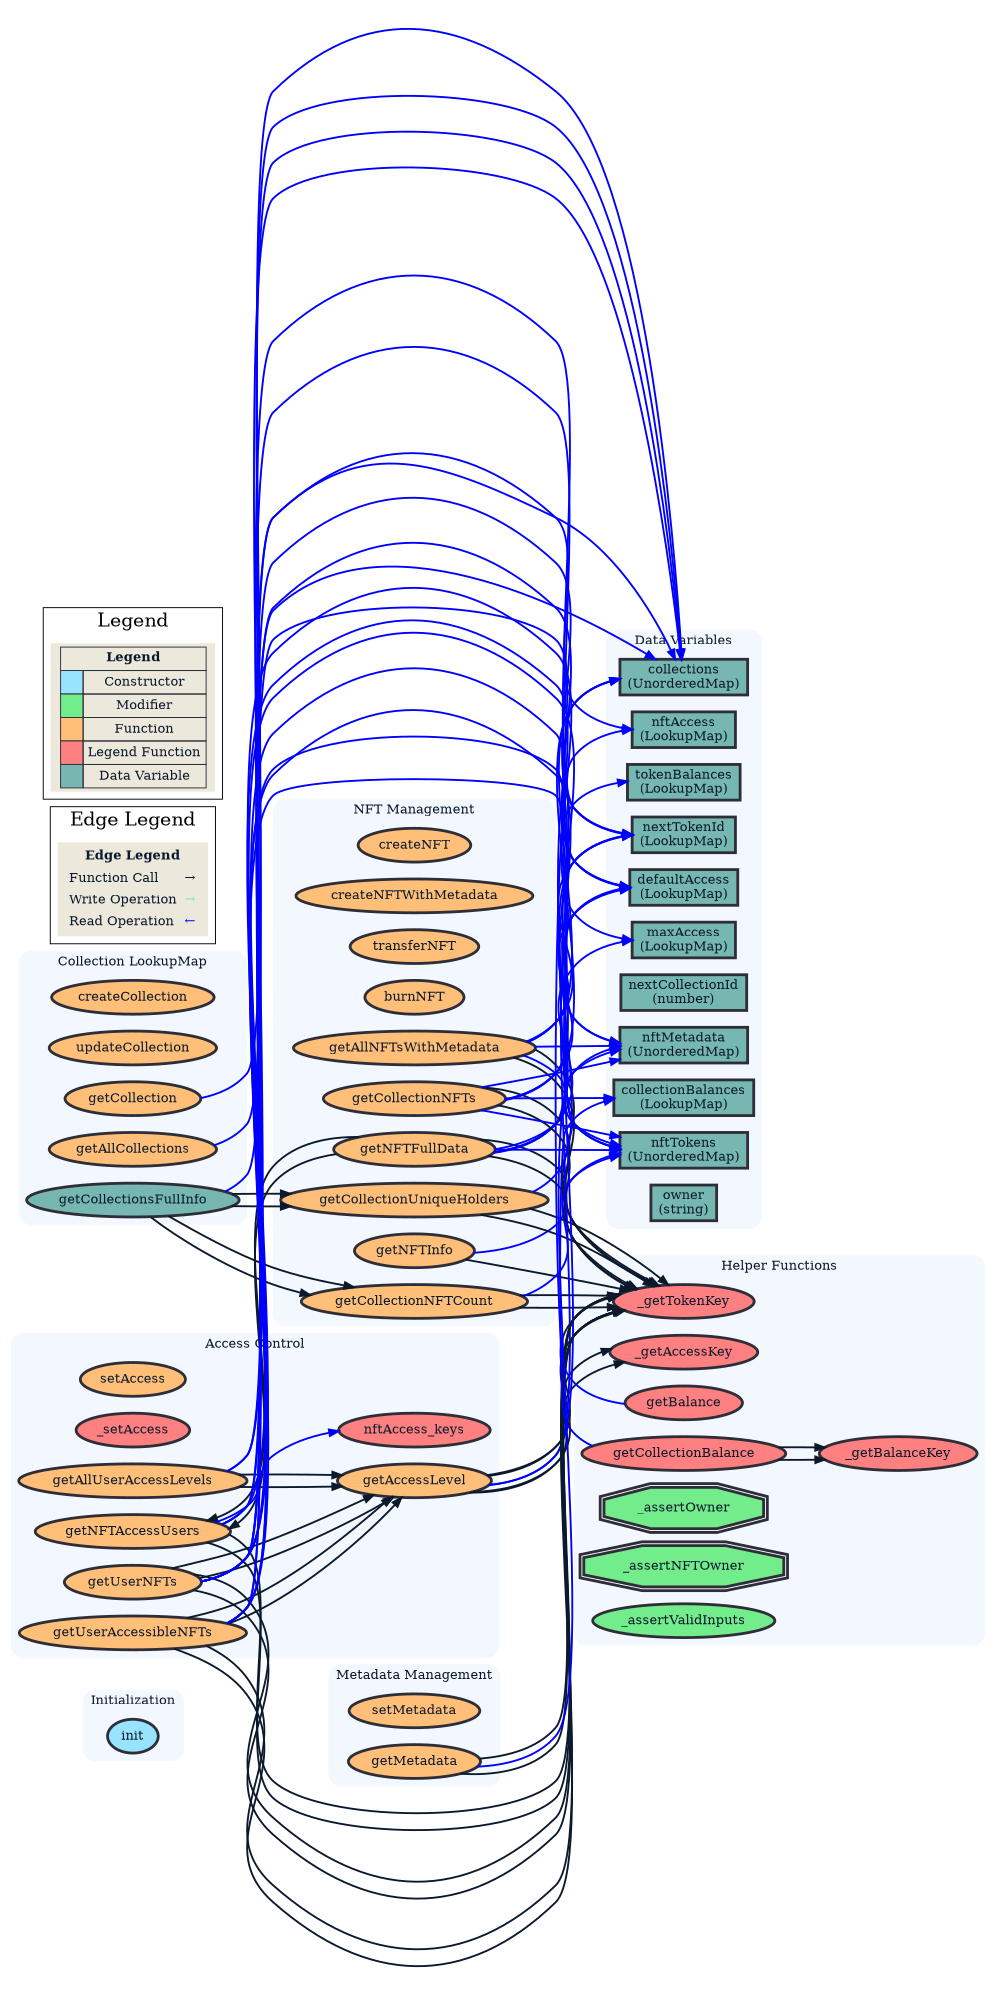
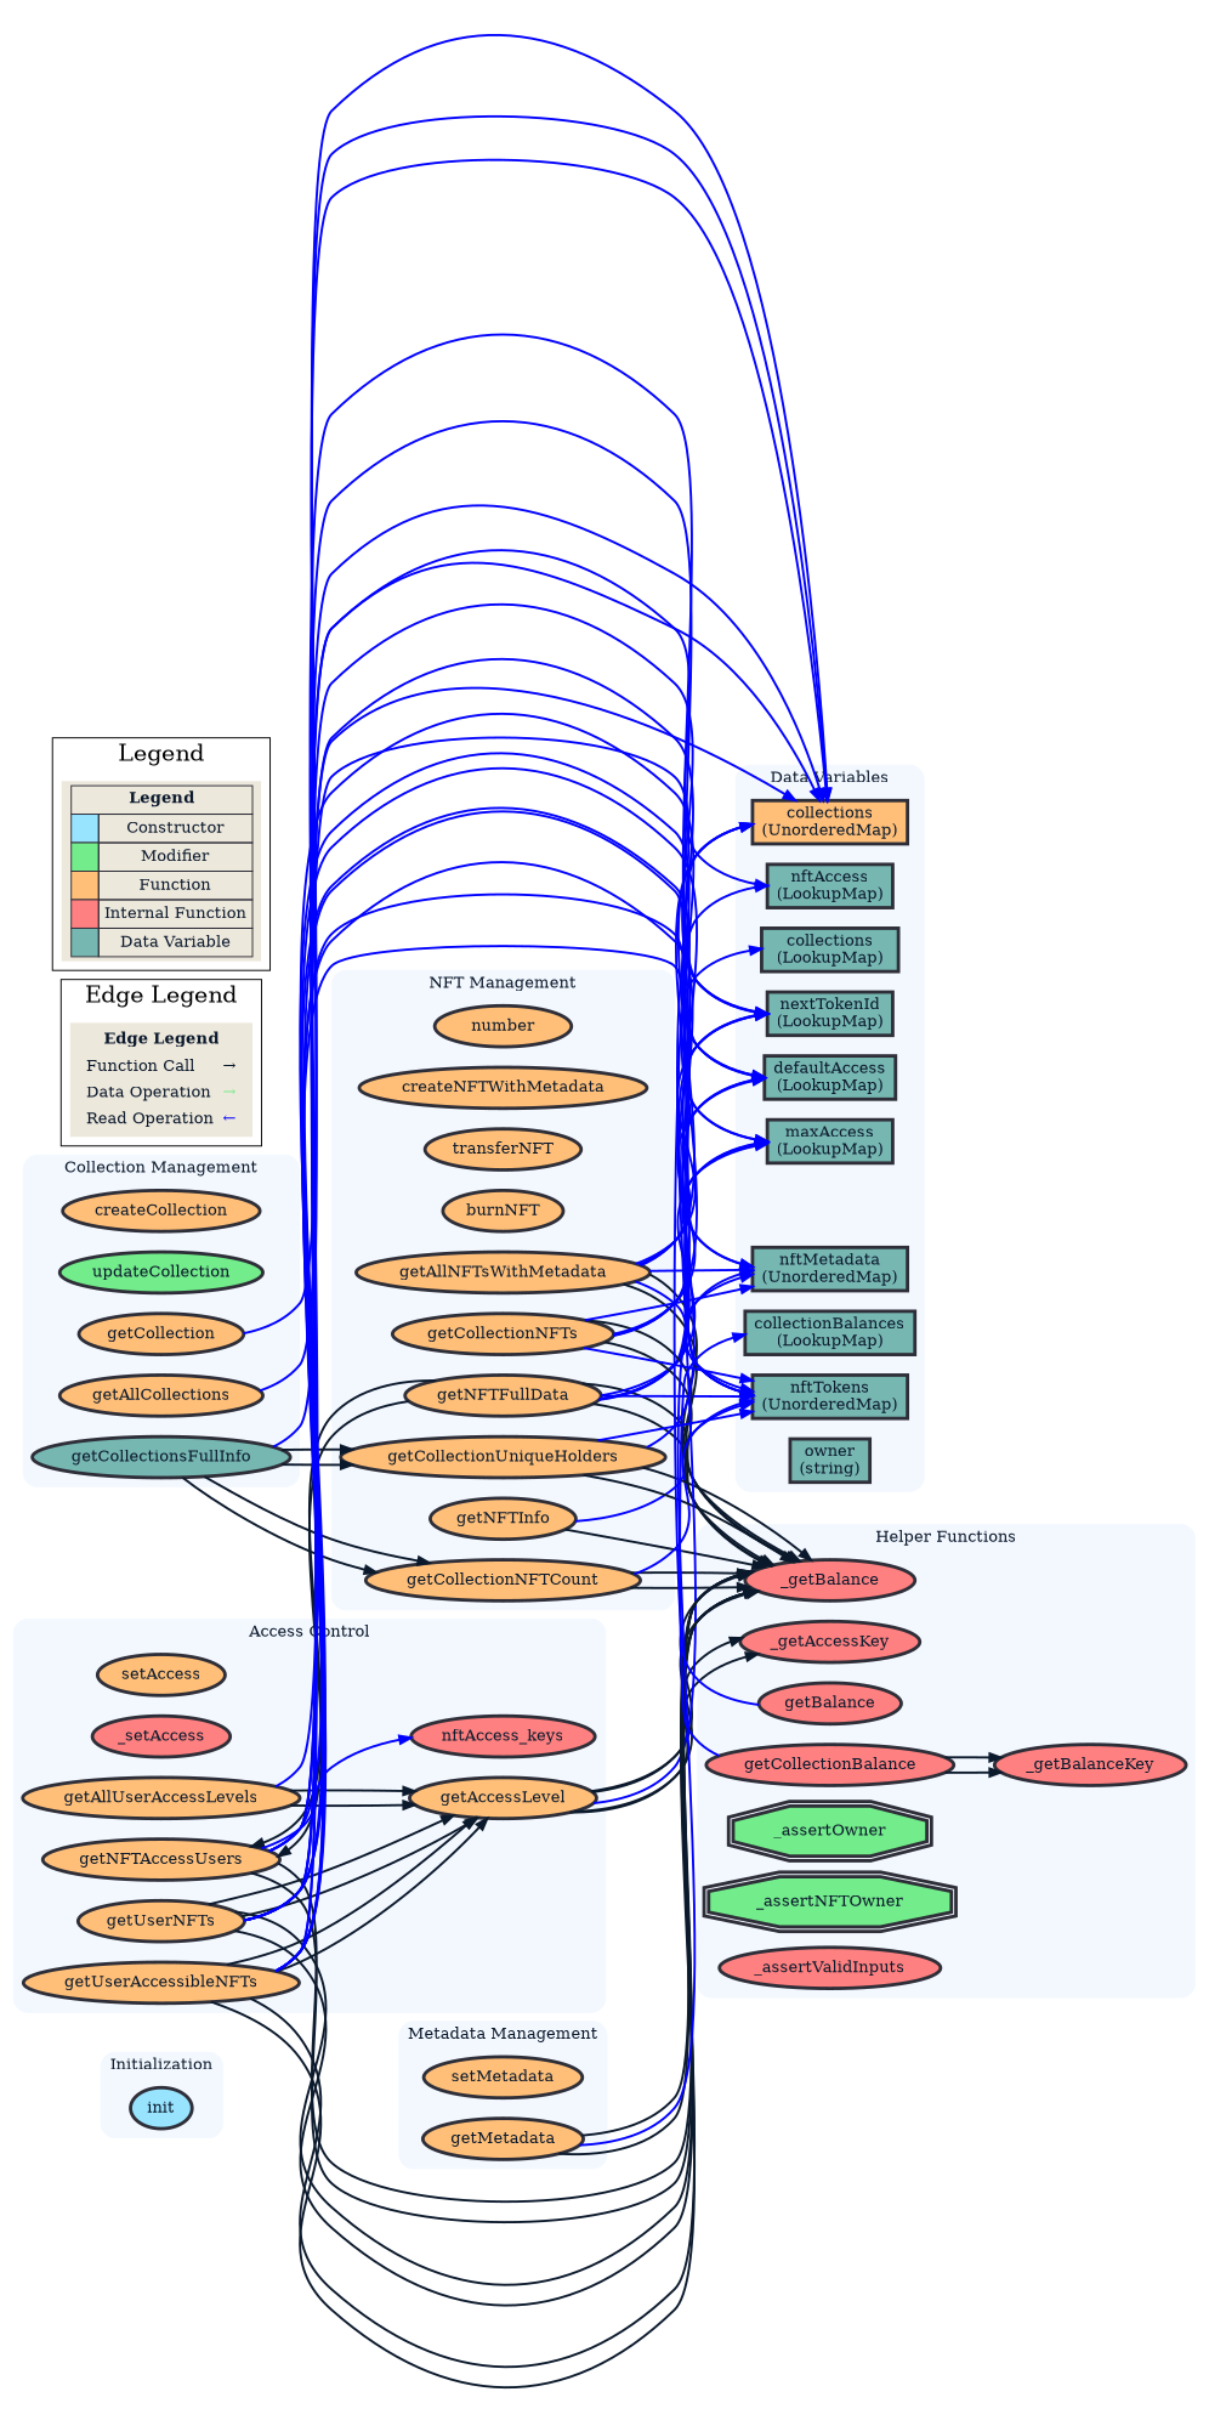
  digraph {
    bgcolor=white
    compound=true
    rankdir=LR
    node [color="#2E2E38" fillcolor="#FFBF78" fontcolor="#0B192C" penwidth=3 style=filled]
    edge [color=blue fontcolor="#0B192C" fontname=Helvetica penwidth=2]
    n1 [fillcolor="#98E4FF" label=init]
    n2 [label=createCollection]
-   n3 [label=updateCollection]
+   n3 [fillcolor="#73EC8B" label=updateCollection]
    n4 [label=getCollection]
    n5 [label=getAllCollections]
    n6 [fillcolor="#76B7B2" label=getCollectionsFullInfo]
-   n7 [label=createNFT]
+   n7 [label=number]
    n8 [label=createNFTWithMetadata]
    n9 [label=transferNFT]
    n10 [label=burnNFT]
    n11 [label=getNFTInfo]
    n12 [label=getAllNFTsWithMetadata]
    n13 [label=getNFTFullData]
    n14 [label=getCollectionNFTs]
    n15 [label=getCollectionNFTCount]
    n16 [label=getCollectionUniqueHolders]
    n17 [label=setAccess]
    n18 [fillcolor="#FF8080" label=_setAccess]
    n19 [label=getAccessLevel]
    n20 [label=getAllUserAccessLevels]
    n21 [label=getNFTAccessUsers]
    n22 [label=getUserNFTs]
    n23 [label=getUserAccessibleNFTs]
    n24 [fillcolor="#FF8080" label=nftAccess_keys]
    n25 [label=setMetadata]
    n26 [label=getMetadata]
-   n27 [fillcolor="#FF8080" label=_getTokenKey]
+   n27 [fillcolor="#FF8080" label=_getBalance]
    n28 [fillcolor="#FF8080" label=_getAccessKey]
    n29 [fillcolor="#FF8080" label=_getBalanceKey]
    n30 [fillcolor="#FF8080" label=getBalance]
    n31 [fillcolor="#FF8080" label=getCollectionBalance]
    n32 [fillcolor="#73EC8B" label=_assertOwner shape=doubleoctagon]
    n33 [fillcolor="#73EC8B" label=_assertNFTOwner shape=doubleoctagon]
-   n34 [fillcolor="#73EC8B" label=_assertValidInputs]
+   n34 [fillcolor="#FF8080" label=_assertValidInputs]
    n35 [fillcolor="#76B7B2" label="nftTokens\n(UnorderedMap)" shape=rectangle]
    n36 [fillcolor="#76B7B2" label="nftMetadata\n(UnorderedMap)" shape=rectangle]
-   n37 [fillcolor="#76B7B2" label="tokenBalances\n(LookupMap)" shape=rectangle]
+   n37 [fillcolor="#76B7B2" label="collections\n(LookupMap)" shape=rectangle]
    n38 [fillcolor="#76B7B2" label="collectionBalances\n(LookupMap)" shape=rectangle]
-   n39 [fillcolor="#76B7B2" label="collections\n(UnorderedMap)" shape=rectangle]
+   n39 [label="collections\n(UnorderedMap)" shape=rectangle]
    n40 [fillcolor="#76B7B2" label="nextTokenId\n(LookupMap)" shape=rectangle]
-   n41 [fillcolor="#76B7B2" label="nextCollectionId\n(number)" shape=rectangle]
    n42 [fillcolor="#76B7B2" label="nftAccess\n(LookupMap)" shape=rectangle]
    n43 [fillcolor="#76B7B2" label="defaultAccess\n(LookupMap)" shape=rectangle]
    n44 [fillcolor="#76B7B2" label="maxAccess\n(LookupMap)" shape=rectangle]
    n45 [fillcolor="#76B7B2" label="owner\n(string)" shape=rectangle]
-   n46 [fillcolor="#EDE8DC" label=<       <TABLE BORDER="0" CELLBORDER="0" CELLSPACING="0" CELLPADDING="4">         <TR><TD COLSPAN="2"><B>Edge Legend</B></TD></TR>         <TR>           <TD ALIGN="LEFT">Function Call</TD>           <TD><FONT COLOR="#0B192C">&#8594;</FONT></TD>         </TR>         <TR>           <TD ALIGN="LEFT">Write Operation</TD>           <TD><FONT COLOR="#73EC8B">&#8594;</FONT></TD>         </TR>         <TR>           <TD ALIGN="LEFT">Read Operation</TD>           <TD><FONT COLOR="blue">&#8592;</FONT></TD>         </TR>       </TABLE>     > shape=plaintext]
-   n47 [fillcolor="#EDE8DC" label=<       <TABLE BORDER="0" CELLBORDER="1" CELLSPACING="0" CELLPADDING="4">         <TR><TD COLSPAN="2"><B>Legend</B></TD></TR>         <TR>           <TD BGCOLOR="#98E4FF">&nbsp;&nbsp;&nbsp;</TD>           <TD>Constructor</TD>         </TR>         <TR>           <TD BGCOLOR="#73EC8B">&nbsp;&nbsp;&nbsp;</TD>           <TD>Modifier</TD>         </TR>         <TR>           <TD BGCOLOR="#FFBF78">&nbsp;&nbsp;&nbsp;</TD>           <TD>Function</TD>         </TR>         <TR>           <TD BGCOLOR="#FF8080">&nbsp;&nbsp;&nbsp;</TD>           <TD>Legend Function</TD>         </TR>         <TR>           <TD BGCOLOR="#76B7B2">&nbsp;&nbsp;&nbsp;</TD>           <TD>Data Variable</TD>         </TR>       </TABLE>     > shape=plaintext]
+   n46 [fillcolor="#EDE8DC" label=<       <TABLE BORDER="0" CELLBORDER="0" CELLSPACING="0" CELLPADDING="4">         <TR><TD COLSPAN="2"><B>Edge Legend</B></TD></TR>         <TR>           <TD ALIGN="LEFT">Function Call</TD>           <TD><FONT COLOR="#0B192C">&#8594;</FONT></TD>         </TR>         <TR>           <TD ALIGN="LEFT">Data Operation</TD>           <TD><FONT COLOR="#73EC8B">&#8594;</FONT></TD>         </TR>         <TR>           <TD ALIGN="LEFT">Read Operation</TD>           <TD><FONT COLOR="blue">&#8592;</FONT></TD>         </TR>       </TABLE>     > shape=plaintext]
+   n47 [fillcolor="#EDE8DC" label=<       <TABLE BORDER="0" CELLBORDER="1" CELLSPACING="0" CELLPADDING="4">         <TR><TD COLSPAN="2"><B>Legend</B></TD></TR>         <TR>           <TD BGCOLOR="#98E4FF">&nbsp;&nbsp;&nbsp;</TD>           <TD>Constructor</TD>         </TR>         <TR>           <TD BGCOLOR="#73EC8B">&nbsp;&nbsp;&nbsp;</TD>           <TD>Modifier</TD>         </TR>         <TR>           <TD BGCOLOR="#FFBF78">&nbsp;&nbsp;&nbsp;</TD>           <TD>Function</TD>         </TR>         <TR>           <TD BGCOLOR="#FF8080">&nbsp;&nbsp;&nbsp;</TD>           <TD>Internal Function</TD>         </TR>         <TR>           <TD BGCOLOR="#76B7B2">&nbsp;&nbsp;&nbsp;</TD>           <TD>Data Variable</TD>         </TR>       </TABLE>     > shape=plaintext]
    subgraph cluster_1 {
      bgcolor="#F3F8FF"
      color="#F3F8FF"
      fontcolor="#0B192C"
      label=Initialization
      style=rounded
      n1
    }
    subgraph cluster_2 {
      bgcolor="#F3F8FF"
      color="#F3F8FF"
      fontcolor="#0B192C"
-     label="Collection LookupMap"
+     label="Collection Management"
      style=rounded
      n2
      n3
      n4
      n5
      n6
    }
    subgraph cluster_3 {
      fontsize=20
      label=Legend
      n47
    }
    subgraph cluster_4 {
      bgcolor="#F3F8FF"
      color="#F3F8FF"
      fontcolor="#0B192C"
      label="NFT Management"
      style=rounded
      n7
      n8
      n9
      n10
      n11
      n12
      n13
      n14
      n15
      n16
    }
    subgraph cluster_5 {
      bgcolor="#F3F8FF"
      color="#F3F8FF"
      fontcolor="#0B192C"
      label="Access Control"
      style=rounded
      n17
      n18
      n19
      n20
      n21
      n22
      n23
      n24
    }
    subgraph cluster_6 {
      bgcolor="#F3F8FF"
      color="#F3F8FF"
      fontcolor="#0B192C"
      label="Metadata Management"
      style=rounded
      n25
      n26
    }
    subgraph cluster_7 {
      bgcolor="#F3F8FF"
      color="#F3F8FF"
      fontcolor="#0B192C"
      label="Helper Functions"
      style=rounded
      n27
      n28
      n29
      n30
      n31
      n32
      n33
      n34
    }
    subgraph cluster_8 {
      bgcolor="#F3F8FF"
      color="#F3F8FF"
      fontcolor="#0B192C"
      label="Data Variables"
      style=rounded
      n35
      n36
      n37
      n38
      n39
      n40
-     n41
      n42
      n43
      n44
      n45
    }
    subgraph cluster_9 {
      fontsize=20
      label="Edge Legend"
      n46
    }
    n4 -> n39
    n5 -> n39
    n6 -> n15 [color="#0B192C"]
    n6 -> n15 [color="#0B192C"]
    n6 -> n16 [color="#0B192C"]
    n6 -> n16 [color="#0B192C"]
    n6 -> n39
    n11 -> n27 [color="#0B192C"]
    n11 -> n35
    n12 -> n27 [color="#0B192C"]
    n12 -> n27 [color="#0B192C"]
    n12 -> n35
    n12 -> n36
    n12 -> n39
    n12 -> n40
    n12 -> n43
+   n12 -> n44
    n13 -> n21 [color="#0B192C"]
    n13 -> n21 [color="#0B192C"]
    n13 -> n27 [color="#0B192C"]
    n13 -> n27 [color="#0B192C"]
    n13 -> n35
    n13 -> n36
    n13 -> n39
    n13 -> n43
    n13 -> n44
    n14 -> n27 [color="#0B192C"]
    n14 -> n27 [color="#0B192C"]
    n14 -> n35
    n14 -> n36
    n14 -> n39
    n14 -> n40
    n14 -> n43
-   n14 -> n38
+   n14 -> n44
    n15 -> n27 [color="#0B192C"]
    n15 -> n27 [color="#0B192C"]
    n15 -> n35
    n16 -> n27 [color="#0B192C"]
    n16 -> n27 [color="#0B192C"]
+   n16 -> n35
    n16 -> n40
    n19 -> n27 [color="#0B192C"]
    n19 -> n27 [color="#0B192C"]
    n19 -> n28 [color="#0B192C"]
    n19 -> n28 [color="#0B192C"]
    n19 -> n42
-   n19 -> n43
    n20 -> n19 [color="#0B192C"]
    n20 -> n19 [color="#0B192C"]
-   n20 -> n39
+   n21 -> n39
    n20 -> n40
    n21 -> n24
    n21 -> n27 [color="#0B192C"]
    n21 -> n27 [color="#0B192C"]
    n21 -> n35
    n21 -> n42
    n21 -> n43
    n22 -> n19 [color="#0B192C"]
    n22 -> n19 [color="#0B192C"]
    n22 -> n27 [color="#0B192C"]
    n22 -> n27 [color="#0B192C"]
    n22 -> n35
    n22 -> n36
    n22 -> n39
    n22 -> n40
    n22 -> n43
    n22 -> n44
    n23 -> n19 [color="#0B192C"]
    n23 -> n19 [color="#0B192C"]
    n23 -> n27 [color="#0B192C"]
    n23 -> n27 [color="#0B192C"]
    n23 -> n35
    n23 -> n36
    n23 -> n39
    n23 -> n40
    n23 -> n43
+   n23 -> n44
    n26 -> n27 [color="#0B192C"]
    n26 -> n27 [color="#0B192C"]
    n26 -> n36
    n30 -> n37
    n31 -> n29 [color="#0B192C"]
    n31 -> n29 [color="#0B192C"]
    n31 -> n38
  }
